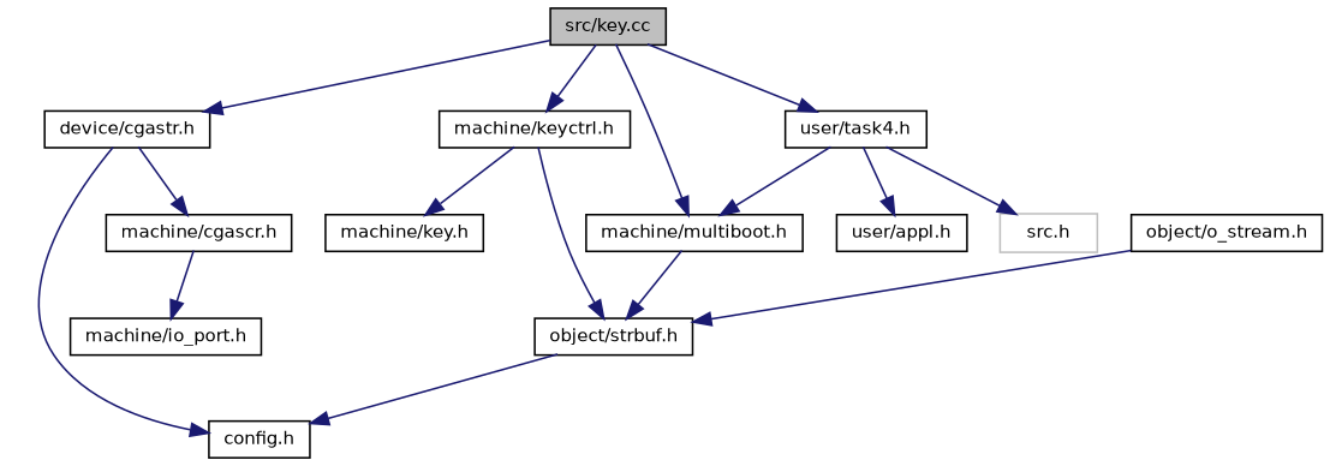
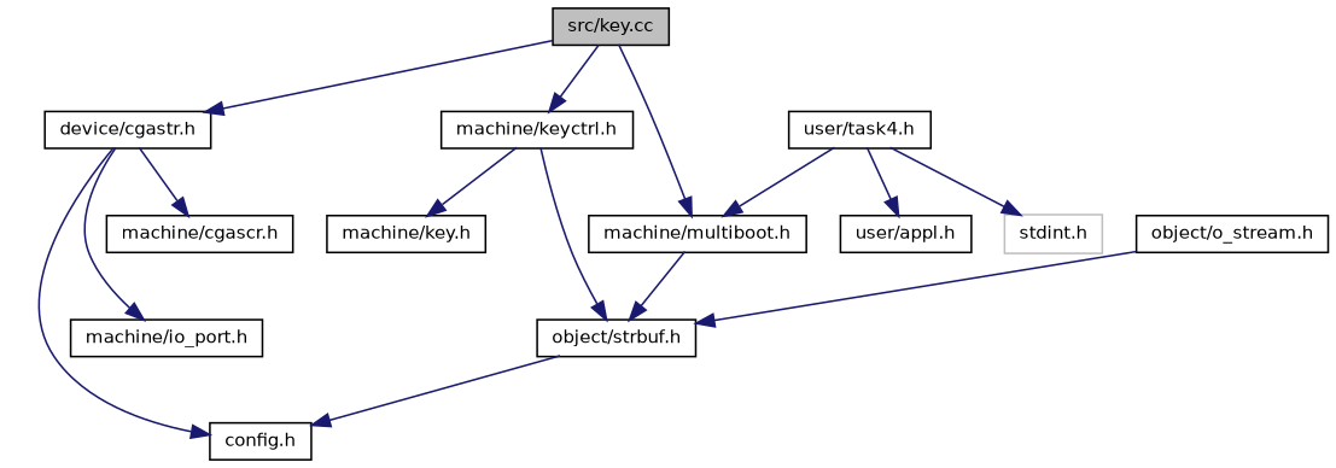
  digraph {
    fontname="DejaVu Sans"
    node [color=black fontname="DejaVu Sans" fontsize=10 shape=record]
    edge [color=midnightblue fontname="DejaVu Sans" fontsize=10 labelfontname=FreeSans labelfontsize=10 style=solid]
    n1 [fillcolor=grey75 fontcolor=black height=0.2 label="src/key.cc" style=filled width=0.4]
    n2 [height=0.2 label="machine/multiboot.h" width=0.4]
    n3 [height=0.2 label="machine/keyctrl.h" width=0.4]
    n4 [height=0.2 label="device/cgastr.h" width=0.4]
    n5 [height=0.2 label="user/task4.h" width=0.4]
    n6 [height=0.2 label="object/strbuf.h" width=0.4]
    n7 [height=0.2 label="machine/key.h" width=0.4]
    n8 [height=0.2 label="machine/cgascr.h" width=0.4]
    n9 [height=0.2 label="config.h" width=0.4]
-   n10 [color=grey75 height=0.2 label="src.h" width=0.4]
+   n10 [color=grey75 height=0.2 label="stdint.h" width=0.4]
    n11 [height=0.2 label="user/appl.h" width=0.4]
    n12 [height=0.2 label="machine/io_port.h" width=0.4]
    n13 [height=0.2 label="object/o_stream.h" width=0.4]
    n1 -> n2
    n1 -> n3
    n1 -> n4
-   n1 -> n5
    n2 -> n6
    n3 -> n6
    n3 -> n7
    n4 -> n8
    n4 -> n9
    n5 -> n2
    n5 -> n10
    n5 -> n11
    n6 -> n9
-   n8 -> n12
+   n4 -> n12
    n13 -> n6
  }
